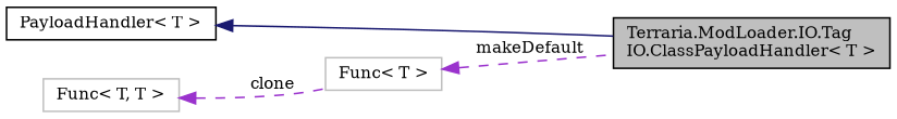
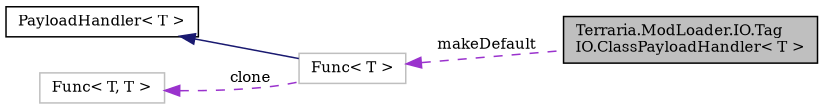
  digraph {
    fontname="DejaVu Serif"
    rankdir=LR
    node [color=black fillcolor=white fontname="DejaVu Serif" fontsize=10 shape=record style=filled]
    edge [color=darkorchid3 dir=back fontname="DejaVu Serif" fontsize=10 labelfontname=Helvetica labelfontsize=10 style=dashed]
    n1 [fillcolor=grey75 fontcolor=black height=0.2 label="Terraria.ModLoader.IO.Tag\lIO.ClassPayloadHandler\< T \>" width=0.4]
    n2 [height=0.2 label="PayloadHandler\< T \>" width=0.4]
    n3 [color=grey75 height=0.2 label="Func\< T \>" width=0.4]
    n4 [color=grey75 height=0.2 label="Func\< T, T \>" width=0.4]
-   n2 -> n1 [color=midnightblue style=solid]
+   n2 -> n3 [color=midnightblue style=solid]
    n3 -> n1 [label=" makeDefault"]
    n4 -> n3 [label=" clone"]
  }
